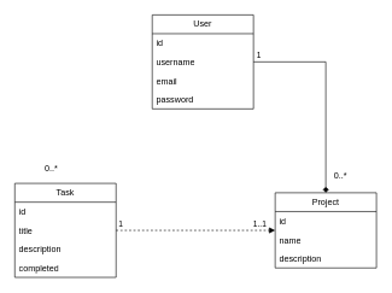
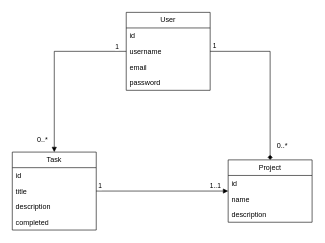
  <mxCell id="0" />
  <mxCell id="1" parent="0" />
  <mxCell id="2" value="User" style="swimlane;fontStyle=0;childLayout=stackLayout;horizontal=1;startSize=26;fillColor=none;horizontalStack=0;resizeParent=1;resizeParentMax=0;resizeLast=0;collapsible=1;marginBottom=0;whiteSpace=wrap;html=1;" vertex="1" parent="1"><mxGeometry x="210" y="20" width="140" height="130" as="geometry" /></mxCell>
  <mxCell id="3" value="id" style="text;strokeColor=none;fillColor=none;align=left;verticalAlign=top;spacingLeft=4;spacingRight=4;overflow=hidden;rotatable=0;points=[[0,0.5],[1,0.5]];portConstraint=eastwest;whiteSpace=wrap;html=1;" vertex="1" parent="2"><mxGeometry y="26" width="140" height="26" as="geometry" /></mxCell>
  <mxCell id="4" value="username" style="text;strokeColor=none;fillColor=none;align=left;verticalAlign=top;spacingLeft=4;spacingRight=4;overflow=hidden;rotatable=0;points=[[0,0.5],[1,0.5]];portConstraint=eastwest;whiteSpace=wrap;html=1;" vertex="1" parent="2"><mxGeometry y="52" width="140" height="26" as="geometry" /></mxCell>
  <mxCell id="5" value="email" style="text;strokeColor=none;fillColor=none;align=left;verticalAlign=top;spacingLeft=4;spacingRight=4;overflow=hidden;rotatable=0;points=[[0,0.5],[1,0.5]];portConstraint=eastwest;whiteSpace=wrap;html=1;" vertex="1" parent="2"><mxGeometry y="78" width="140" height="26" as="geometry" /></mxCell>
  <mxCell id="6" value="password" style="text;strokeColor=none;fillColor=none;align=left;verticalAlign=top;spacingLeft=4;spacingRight=4;overflow=hidden;rotatable=0;points=[[0,0.5],[1,0.5]];portConstraint=eastwest;whiteSpace=wrap;html=1;" vertex="1" parent="2"><mxGeometry y="104" width="140" height="26" as="geometry" /></mxCell>
  <mxCell id="7" value="Task" style="swimlane;fontStyle=0;childLayout=stackLayout;horizontal=1;startSize=26;fillColor=none;horizontalStack=0;resizeParent=1;resizeParentMax=0;resizeLast=0;collapsible=1;marginBottom=0;whiteSpace=wrap;html=1;" vertex="1" parent="1"><mxGeometry x="20" y="253" width="140" height="130" as="geometry" /></mxCell>
  <mxCell id="8" value="id" style="text;strokeColor=none;fillColor=none;align=left;verticalAlign=top;spacingLeft=4;spacingRight=4;overflow=hidden;rotatable=0;points=[[0,0.5],[1,0.5]];portConstraint=eastwest;whiteSpace=wrap;html=1;" vertex="1" parent="7"><mxGeometry y="26" width="140" height="26" as="geometry" /></mxCell>
  <mxCell id="9" value="title" style="text;strokeColor=none;fillColor=none;align=left;verticalAlign=top;spacingLeft=4;spacingRight=4;overflow=hidden;rotatable=0;points=[[0,0.5],[1,0.5]];portConstraint=eastwest;whiteSpace=wrap;html=1;" vertex="1" parent="7"><mxGeometry y="52" width="140" height="26" as="geometry" /></mxCell>
  <mxCell id="10" value="description" style="text;strokeColor=none;fillColor=none;align=left;verticalAlign=top;spacingLeft=4;spacingRight=4;overflow=hidden;rotatable=0;points=[[0,0.5],[1,0.5]];portConstraint=eastwest;whiteSpace=wrap;html=1;" vertex="1" parent="7"><mxGeometry y="78" width="140" height="26" as="geometry" /></mxCell>
  <mxCell id="11" value="completed" style="text;strokeColor=none;fillColor=none;align=left;verticalAlign=top;spacingLeft=4;spacingRight=4;overflow=hidden;rotatable=0;points=[[0,0.5],[1,0.5]];portConstraint=eastwest;whiteSpace=wrap;html=1;" vertex="1" parent="7"><mxGeometry y="104" width="140" height="26" as="geometry" /></mxCell>
  <mxCell id="12" value="Project" style="swimlane;fontStyle=0;childLayout=stackLayout;horizontal=1;startSize=26;fillColor=none;horizontalStack=0;resizeParent=1;resizeParentMax=0;resizeLast=0;collapsible=1;marginBottom=0;whiteSpace=wrap;html=1;" vertex="1" parent="1"><mxGeometry x="380" y="266" width="140" height="104" as="geometry" /></mxCell>
  <mxCell id="13" value="id" style="text;strokeColor=none;fillColor=none;align=left;verticalAlign=top;spacingLeft=4;spacingRight=4;overflow=hidden;rotatable=0;points=[[0,0.5],[1,0.5]];portConstraint=eastwest;whiteSpace=wrap;html=1;" vertex="1" parent="12"><mxGeometry y="26" width="140" height="26" as="geometry" /></mxCell>
  <mxCell id="14" value="name" style="text;strokeColor=none;fillColor=none;align=left;verticalAlign=top;spacingLeft=4;spacingRight=4;overflow=hidden;rotatable=0;points=[[0,0.5],[1,0.5]];portConstraint=eastwest;whiteSpace=wrap;html=1;" vertex="1" parent="12"><mxGeometry y="52" width="140" height="26" as="geometry" /></mxCell>
  <mxCell id="15" value="description" style="text;strokeColor=none;fillColor=none;align=left;verticalAlign=top;spacingLeft=4;spacingRight=4;overflow=hidden;rotatable=0;points=[[0,0.5],[1,0.5]];portConstraint=eastwest;whiteSpace=wrap;html=1;" vertex="1" parent="12"><mxGeometry y="78" width="140" height="26" as="geometry" /></mxCell>
+ <mxCell id="16" value="" style="endArrow=block;endFill=1;html=1;edgeStyle=orthogonalEdgeStyle;align=left;verticalAlign=top;rounded=0;" edge="1" parent="1" source="2" target="7"><mxGeometry x="-1" relative="1" as="geometry"><mxPoint x="230" y="280" as="sourcePoint" /><mxPoint x="390" y="280" as="targetPoint" /></mxGeometry></mxCell>
+ <mxCell id="17" value="1" style="edgeLabel;resizable=0;html=1;align=left;verticalAlign=bottom;" connectable="0" vertex="1" parent="16"><mxGeometry x="-1" relative="1" as="geometry"><mxPoint x="-20" as="offset" /></mxGeometry></mxCell>
  <mxCell id="18" value="0..*" style="text;html=1;align=center;verticalAlign=middle;resizable=0;points=[];autosize=1;strokeColor=none;fillColor=none;" vertex="1" parent="1"><mxGeometry x="50" y="218" width="40" height="30" as="geometry" /></mxCell>
  <mxCell id="19" value="" style="endArrow=diamond;endFill=1;html=1;edgeStyle=orthogonalEdgeStyle;align=left;verticalAlign=top;rounded=0;entryX=0.5;entryY=0;entryDx=0;entryDy=0;" edge="1" parent="1" source="2" target="12"><mxGeometry x="-1" relative="1" as="geometry"><mxPoint x="570" y="60" as="sourcePoint" /><mxPoint x="450" y="228" as="targetPoint" /></mxGeometry></mxCell>
  <mxCell id="20" value="1" style="edgeLabel;resizable=0;html=1;align=left;verticalAlign=bottom;" connectable="0" vertex="1" parent="19"><mxGeometry x="-1" relative="1" as="geometry"><mxPoint x="3" y="-1" as="offset" /></mxGeometry></mxCell>
  <mxCell id="21" value="0..*" style="text;html=1;align=center;verticalAlign=middle;resizable=0;points=[];autosize=1;strokeColor=none;fillColor=none;" vertex="1" parent="1"><mxGeometry x="450" y="228" width="40" height="30" as="geometry" /></mxCell>
- <mxCell id="22" value="" style="endArrow=block;endFill=1;html=1;edgeStyle=orthogonalEdgeStyle;align=left;verticalAlign=top;rounded=0;dashed=1;" edge="1" parent="1" source="7" target="12"><mxGeometry x="-1" relative="1" as="geometry"><mxPoint x="230" y="280" as="sourcePoint" /><mxPoint x="390" y="280" as="targetPoint" /></mxGeometry></mxCell>
+ <mxCell id="22" value="" style="endArrow=block;endFill=1;html=1;edgeStyle=orthogonalEdgeStyle;align=left;verticalAlign=top;rounded=0;" edge="1" parent="1" source="7" target="12"><mxGeometry x="-1" relative="1" as="geometry"><mxPoint x="230" y="280" as="sourcePoint" /><mxPoint x="390" y="280" as="targetPoint" /></mxGeometry></mxCell>
  <mxCell id="23" value="1" style="edgeLabel;resizable=0;html=1;align=left;verticalAlign=bottom;" connectable="0" vertex="1" parent="22"><mxGeometry x="-1" relative="1" as="geometry"><mxPoint x="2" as="offset" /></mxGeometry></mxCell>
  <mxCell id="24" value="1..1" style="edgeLabel;resizable=0;html=1;align=left;verticalAlign=bottom;" connectable="0" vertex="1" parent="1"><mxGeometry x="366" y="305" as="geometry"><mxPoint x="-18" y="12" as="offset" /></mxGeometry></mxCell>
